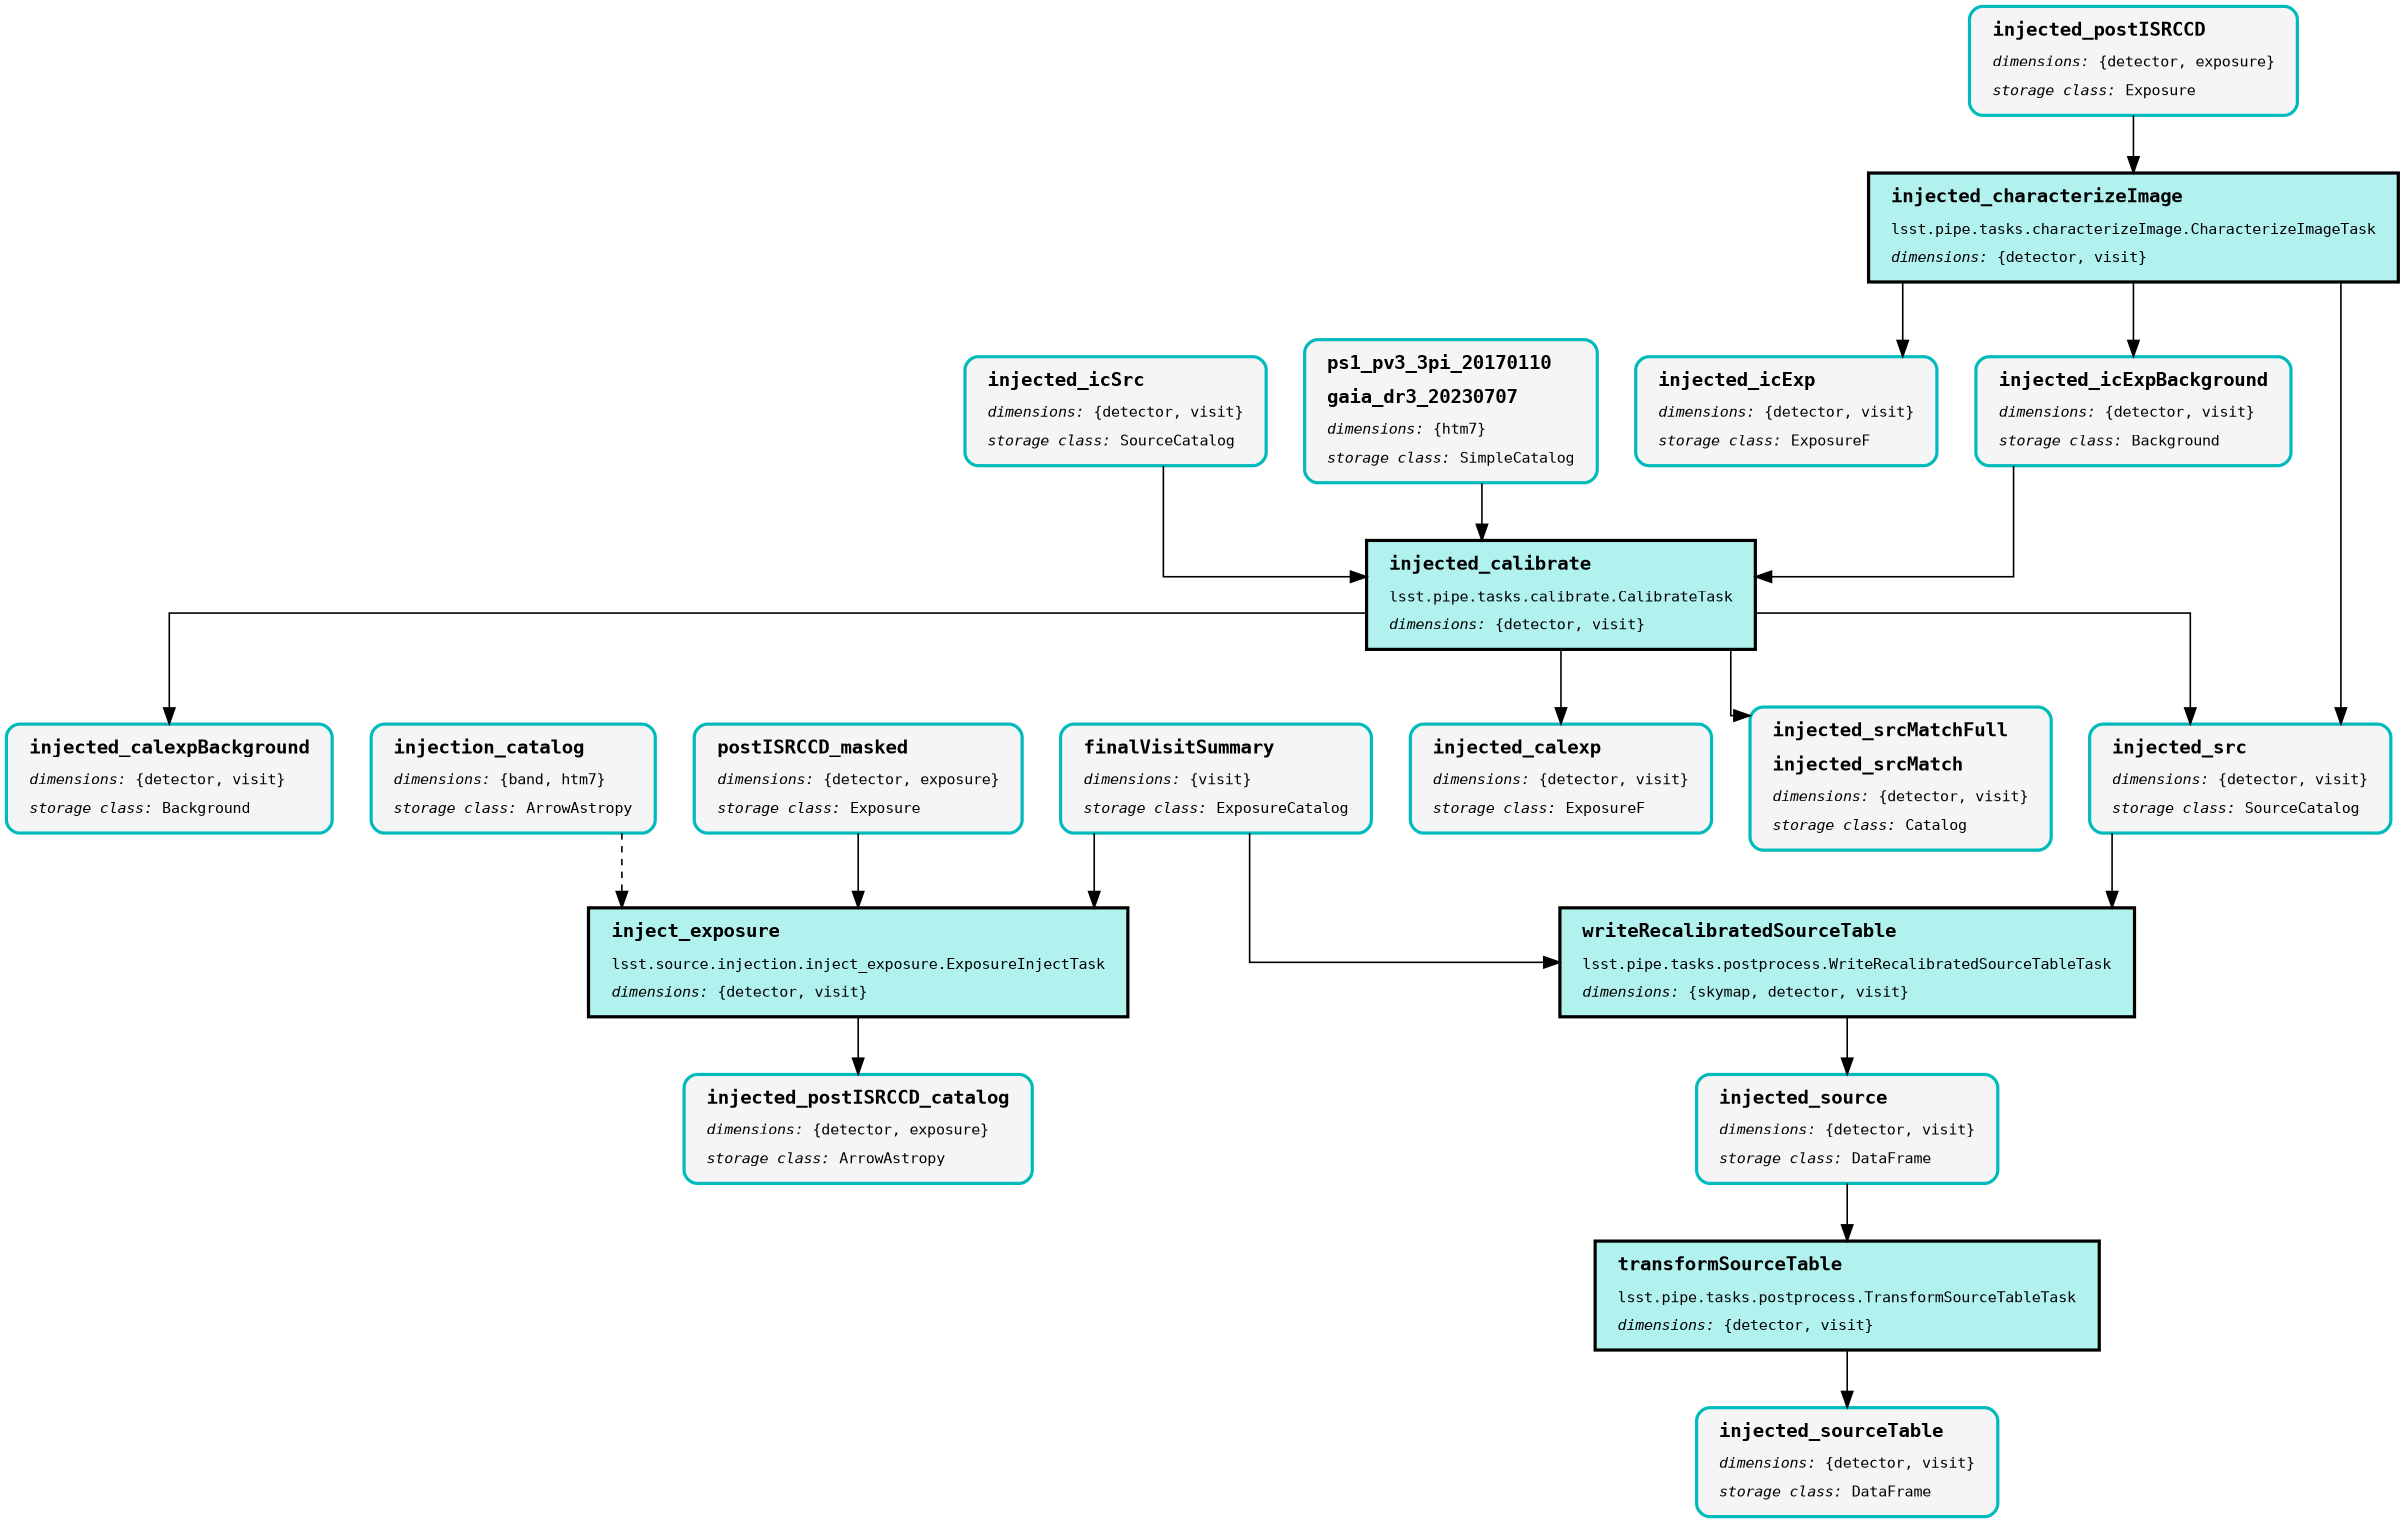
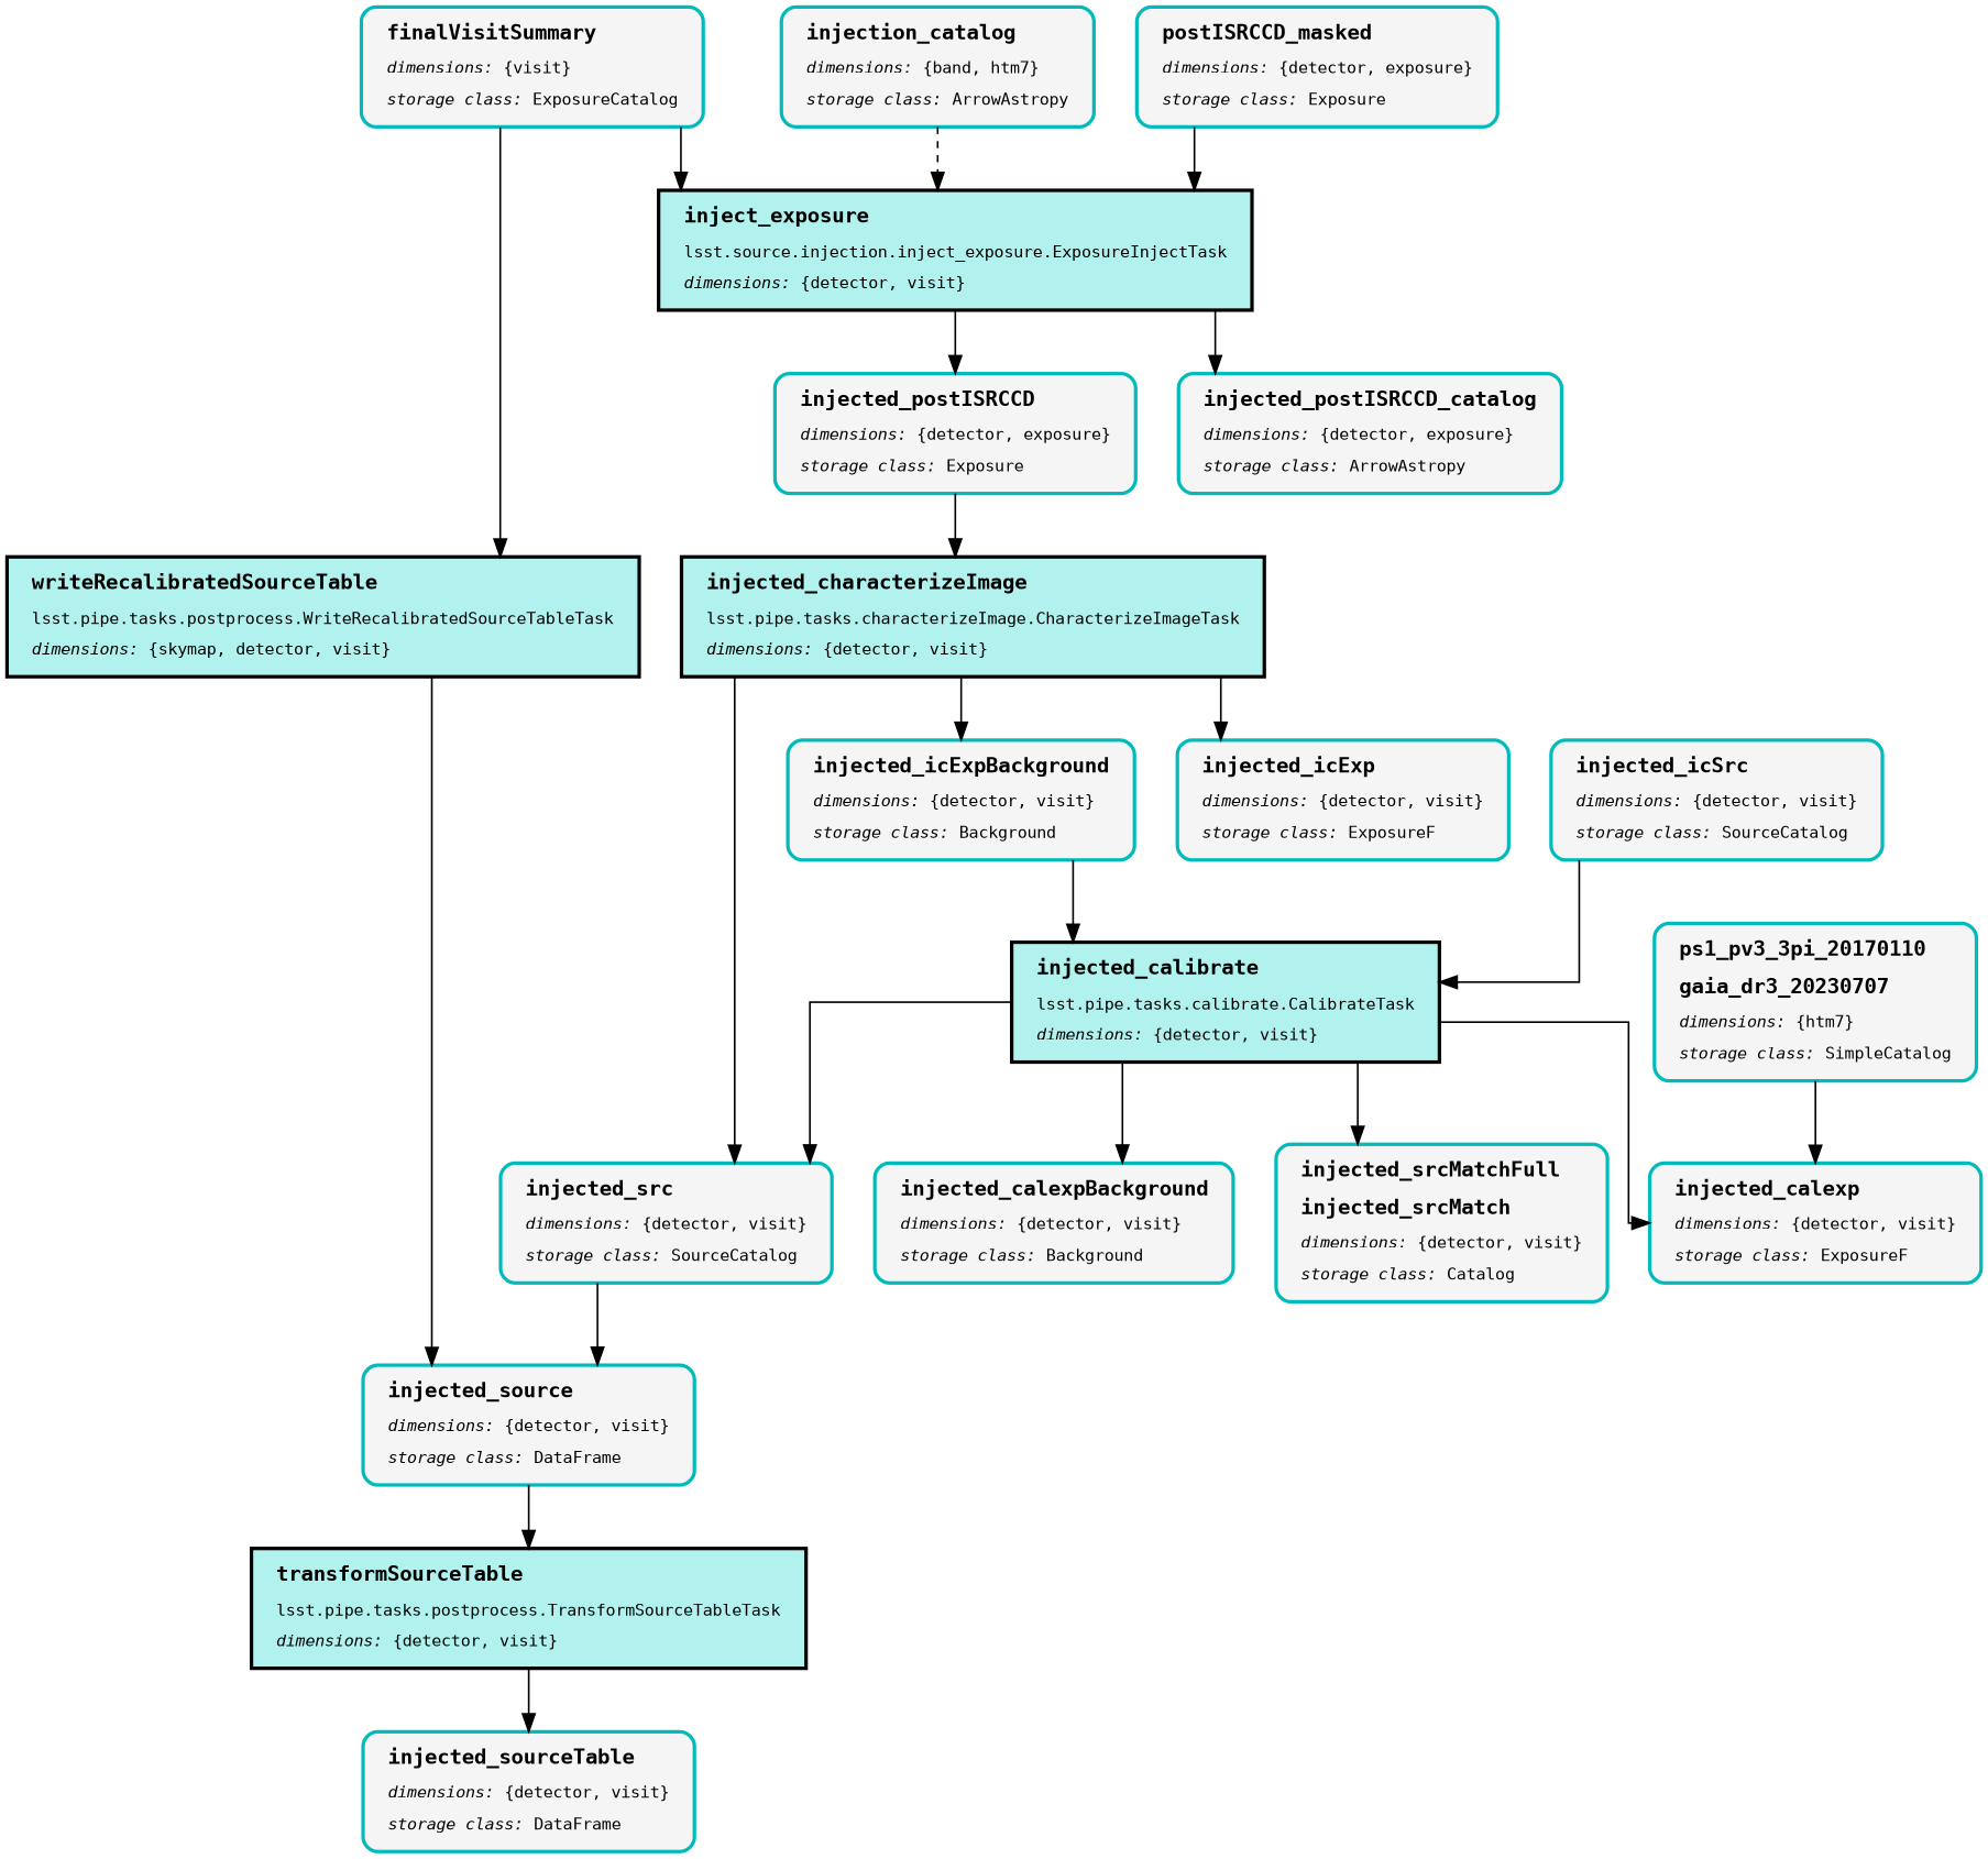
  digraph {
    nodesep=0.5
    ranksep=0.75
    splines=ortho
    node [color="#00BABC" fillcolor="#F5F5F5" fontname=Monospace fontsize=14 margin="0.2,0.1" penwidth=3 shape=box style="rounded,filled,bold"]
    edge [arrowsize=1.5 color=black penwidth=1.5]
    n1 [color=black fillcolor="#B1F2EF" label=<<TABLE BORDER="0" CELLPADDING="5"><TR><TD ALIGN="LEFT"><B><FONT POINT-SIZE="18">transformSourceTable</FONT></B></TD></TR><TR><TD ALIGN="LEFT">lsst.pipe.tasks.postprocess.TransformSourceTableTask</TD></TR><TR><TD ALIGN="LEFT"><I>dimensions:</I>&nbsp;{detector, visit}</TD></TR></TABLE>> style=filled]
    n2 [label=<<TABLE BORDER="0" CELLPADDING="5"><TR><TD ALIGN="LEFT"><B><FONT POINT-SIZE="18">injected_sourceTable</FONT></B></TD></TR><TR><TD ALIGN="LEFT"><I>dimensions:</I>&nbsp;{detector, visit}</TD></TR><TR><TD ALIGN="LEFT"><I>storage class:</I>&nbsp;DataFrame</TD></TR></TABLE>>]
    n3 [label=<<TABLE BORDER="0" CELLPADDING="5"><TR><TD ALIGN="LEFT"><B><FONT POINT-SIZE="18">injected_source</FONT></B></TD></TR><TR><TD ALIGN="LEFT"><I>dimensions:</I>&nbsp;{detector, visit}</TD></TR><TR><TD ALIGN="LEFT"><I>storage class:</I>&nbsp;DataFrame</TD></TR></TABLE>>]
    n4 [color=black fillcolor="#B1F2EF" label=<<TABLE BORDER="0" CELLPADDING="5"><TR><TD ALIGN="LEFT"><B><FONT POINT-SIZE="18">writeRecalibratedSourceTable</FONT></B></TD></TR><TR><TD ALIGN="LEFT">lsst.pipe.tasks.postprocess.WriteRecalibratedSourceTableTask</TD></TR><TR><TD ALIGN="LEFT"><I>dimensions:</I>&nbsp;{skymap, detector, visit}</TD></TR></TABLE>> style=filled]
    n5 [label=<<TABLE BORDER="0" CELLPADDING="5"><TR><TD ALIGN="LEFT"><B><FONT POINT-SIZE="18">finalVisitSummary</FONT></B></TD></TR><TR><TD ALIGN="LEFT"><I>dimensions:</I>&nbsp;{visit}</TD></TR><TR><TD ALIGN="LEFT"><I>storage class:</I>&nbsp;ExposureCatalog</TD></TR></TABLE>>]
    n6 [color=black fillcolor="#B1F2EF" label=<<TABLE BORDER="0" CELLPADDING="5"><TR><TD ALIGN="LEFT"><B><FONT POINT-SIZE="18">inject_exposure</FONT></B></TD></TR><TR><TD ALIGN="LEFT">lsst.source.injection.inject_exposure.ExposureInjectTask</TD></TR><TR><TD ALIGN="LEFT"><I>dimensions:</I>&nbsp;{detector, visit}</TD></TR></TABLE>> style=filled]
    n7 [label=<<TABLE BORDER="0" CELLPADDING="5"><TR><TD ALIGN="LEFT"><B><FONT POINT-SIZE="18">injected_postISRCCD</FONT></B></TD></TR><TR><TD ALIGN="LEFT"><I>dimensions:</I>&nbsp;{detector, exposure}</TD></TR><TR><TD ALIGN="LEFT"><I>storage class:</I>&nbsp;Exposure</TD></TR></TABLE>>]
    n8 [label=<<TABLE BORDER="0" CELLPADDING="5"><TR><TD ALIGN="LEFT"><B><FONT POINT-SIZE="18">injected_postISRCCD_catalog</FONT></B></TD></TR><TR><TD ALIGN="LEFT"><I>dimensions:</I>&nbsp;{detector, exposure}</TD></TR><TR><TD ALIGN="LEFT"><I>storage class:</I>&nbsp;ArrowAstropy</TD></TR></TABLE>>]
    n9 [label=<<TABLE BORDER="0" CELLPADDING="5"><TR><TD ALIGN="LEFT"><B><FONT POINT-SIZE="18">injected_src</FONT></B></TD></TR><TR><TD ALIGN="LEFT"><I>dimensions:</I>&nbsp;{detector, visit}</TD></TR><TR><TD ALIGN="LEFT"><I>storage class:</I>&nbsp;SourceCatalog</TD></TR></TABLE>>]
    n10 [color=black fillcolor="#B1F2EF" label=<<TABLE BORDER="0" CELLPADDING="5"><TR><TD ALIGN="LEFT"><B><FONT POINT-SIZE="18">injected_characterizeImage</FONT></B></TD></TR><TR><TD ALIGN="LEFT">lsst.pipe.tasks.characterizeImage.CharacterizeImageTask</TD></TR><TR><TD ALIGN="LEFT"><I>dimensions:</I>&nbsp;{detector, visit}</TD></TR></TABLE>> style=filled]
    n11 [label=<<TABLE BORDER="0" CELLPADDING="5"><TR><TD ALIGN="LEFT"><B><FONT POINT-SIZE="18">injection_catalog</FONT></B></TD></TR><TR><TD ALIGN="LEFT"><I>dimensions:</I>&nbsp;{band, htm7}</TD></TR><TR><TD ALIGN="LEFT"><I>storage class:</I>&nbsp;ArrowAstropy</TD></TR></TABLE>>]
    n12 [label=<<TABLE BORDER="0" CELLPADDING="5"><TR><TD ALIGN="LEFT"><B><FONT POINT-SIZE="18">postISRCCD_masked</FONT></B></TD></TR><TR><TD ALIGN="LEFT"><I>dimensions:</I>&nbsp;{detector, exposure}</TD></TR><TR><TD ALIGN="LEFT"><I>storage class:</I>&nbsp;Exposure</TD></TR></TABLE>>]
    n13 [label=<<TABLE BORDER="0" CELLPADDING="5"><TR><TD ALIGN="LEFT"><B><FONT POINT-SIZE="18">injected_icExpBackground</FONT></B></TD></TR><TR><TD ALIGN="LEFT"><I>dimensions:</I>&nbsp;{detector, visit}</TD></TR><TR><TD ALIGN="LEFT"><I>storage class:</I>&nbsp;Background</TD></TR></TABLE>>]
    n14 [label=<<TABLE BORDER="0" CELLPADDING="5"><TR><TD ALIGN="LEFT"><B><FONT POINT-SIZE="18">injected_icExp</FONT></B></TD></TR><TR><TD ALIGN="LEFT"><I>dimensions:</I>&nbsp;{detector, visit}</TD></TR><TR><TD ALIGN="LEFT"><I>storage class:</I>&nbsp;ExposureF</TD></TR></TABLE>>]
    n15 [label=<<TABLE BORDER="0" CELLPADDING="5"><TR><TD ALIGN="LEFT"><B><FONT POINT-SIZE="18">injected_icSrc</FONT></B></TD></TR><TR><TD ALIGN="LEFT"><I>dimensions:</I>&nbsp;{detector, visit}</TD></TR><TR><TD ALIGN="LEFT"><I>storage class:</I>&nbsp;SourceCatalog</TD></TR></TABLE>>]
    n16 [color=black fillcolor="#B1F2EF" label=<<TABLE BORDER="0" CELLPADDING="5"><TR><TD ALIGN="LEFT"><B><FONT POINT-SIZE="18">injected_calibrate</FONT></B></TD></TR><TR><TD ALIGN="LEFT">lsst.pipe.tasks.calibrate.CalibrateTask</TD></TR><TR><TD ALIGN="LEFT"><I>dimensions:</I>&nbsp;{detector, visit}</TD></TR></TABLE>> style=filled]
    n17 [label=<<TABLE BORDER="0" CELLPADDING="5"><TR><TD ALIGN="LEFT"><B><FONT POINT-SIZE="18">injected_calexpBackground</FONT></B></TD></TR><TR><TD ALIGN="LEFT"><I>dimensions:</I>&nbsp;{detector, visit}</TD></TR><TR><TD ALIGN="LEFT"><I>storage class:</I>&nbsp;Background</TD></TR></TABLE>>]
    n18 [label=<<TABLE BORDER="0" CELLPADDING="5"><TR><TD ALIGN="LEFT"><B><FONT POINT-SIZE="18">injected_calexp</FONT></B></TD></TR><TR><TD ALIGN="LEFT"><I>dimensions:</I>&nbsp;{detector, visit}</TD></TR><TR><TD ALIGN="LEFT"><I>storage class:</I>&nbsp;ExposureF</TD></TR></TABLE>>]
    n19 [label=<<TABLE BORDER="0" CELLPADDING="5"><TR><TD ALIGN="LEFT"><B><FONT POINT-SIZE="18">injected_srcMatchFull</FONT></B></TD></TR><TR><TD ALIGN="LEFT"><B><FONT POINT-SIZE="18">injected_srcMatch</FONT></B></TD></TR><TR><TD ALIGN="LEFT"><I>dimensions:</I>&nbsp;{detector, visit}</TD></TR><TR><TD ALIGN="LEFT"><I>storage class:</I>&nbsp;Catalog</TD></TR></TABLE>>]
    n20 [label=<<TABLE BORDER="0" CELLPADDING="5"><TR><TD ALIGN="LEFT"><B><FONT POINT-SIZE="18">ps1_pv3_3pi_20170110</FONT></B></TD></TR><TR><TD ALIGN="LEFT"><B><FONT POINT-SIZE="18">gaia_dr3_20230707</FONT></B></TD></TR><TR><TD ALIGN="LEFT"><I>dimensions:</I>&nbsp;{htm7}</TD></TR><TR><TD ALIGN="LEFT"><I>storage class:</I>&nbsp;SimpleCatalog</TD></TR></TABLE>>]
    n1 -> n2
    n3 -> n1
    n4 -> n3
    n5 -> n4
    n5 -> n6
+   n6 -> n7
    n6 -> n8
    n7 -> n10
-   n9 -> n4
+   n9 -> n3
    n10 -> n9
    n10 -> n13
    n10 -> n14
    n11 -> n6 [style=dashed]
    n12 -> n6
    n13 -> n16
    n15 -> n16
    n16 -> n9
    n16 -> n17
    n16 -> n18
    n16 -> n19
-   n20 -> n16
+   n20 -> n18
  }
